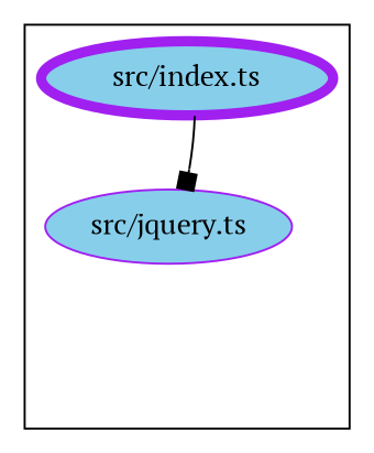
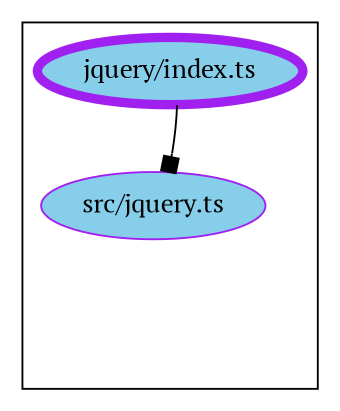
  digraph {
    compound=true
    fontname="PT Serif"
    node [style=filled fillcolor=skyblue color=purple fontname="PT Serif"]
    edge [style=invis fontname="PT Serif"]
    n1 [label="src/jquery.ts"]
    exit_src [style=invis fillcolor="" color=""]
-   n3 [label="src/index.ts" penwidth=5]
+   n3 [label="jquery/index.ts" penwidth=5]
    subgraph cluster_1 {
      color="#000000"
      n1
      exit_src
      n3
    }
    n1 -> exit_src
    n3 -> n1
    n3 -> n1 [color=black style=solid arrowhead=box]
    n3 -> exit_src
  }
